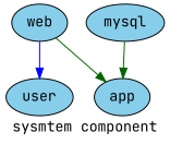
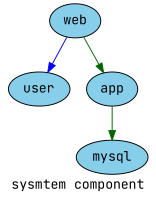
  digraph {
    fontname="JetBrains Mono"
    label="sysmtem component"
    node [fillcolor=skyblue fontname="JetBrains Mono" style=filled]
    edge [color=darkgreen fontname="JetBrains Mono"]
    web
    user
    app
    mysql
    web -> user [color=blue]
    web -> app
-   mysql -> app
+   app -> mysql
  }
